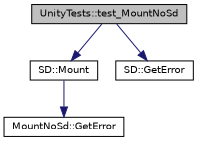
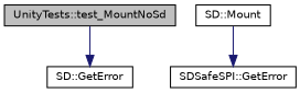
  digraph {
    rankdir=TB
    node [color=black fillcolor=white fontname=Helvetica fontsize=10 shape=record style=filled]
    edge [color=midnightblue fontname=Helvetica fontsize=10 labelfontname=Helvetica labelfontsize=10 style=solid]
    n1 [fillcolor=grey75 fontcolor=black height=0.2 label="UnityTests::test_MountNoSd" width=0.4]
    n2 [height=0.2 label="SD::Mount" width=0.4]
    n3 [height=0.2 label="SD::GetError" width=0.4]
-   n4 [height=0.2 label="MountNoSd::GetError" width=0.4]
-   n1 -> n2
+   n4 [height=0.2 label="SDSafeSPI::GetError" width=0.4]
    n1 -> n3
    n2 -> n4
  }
